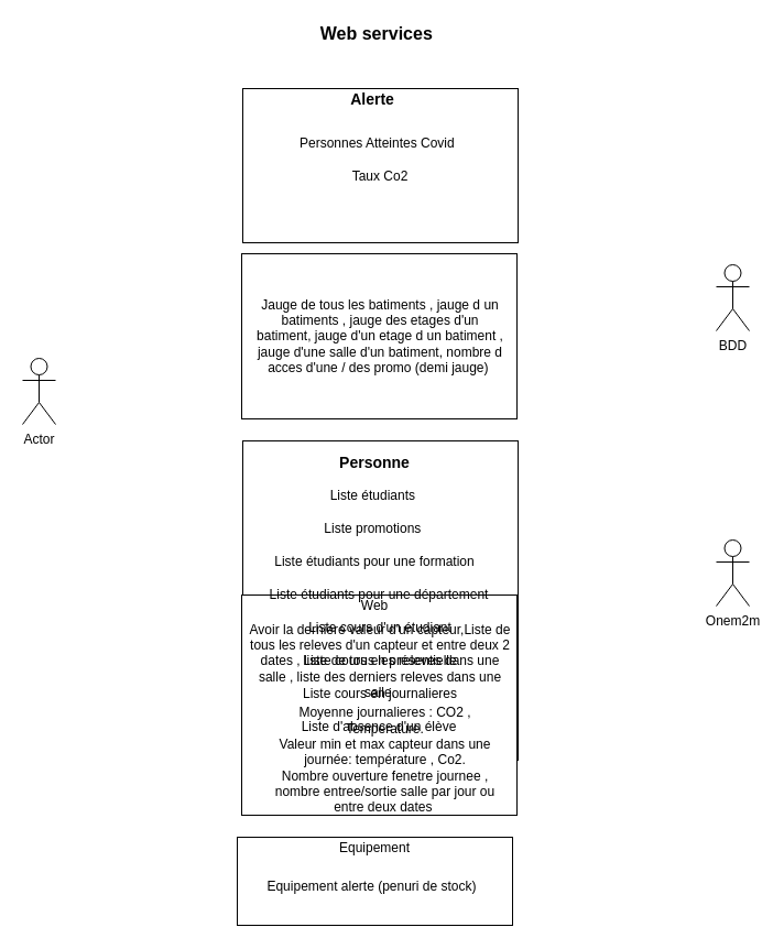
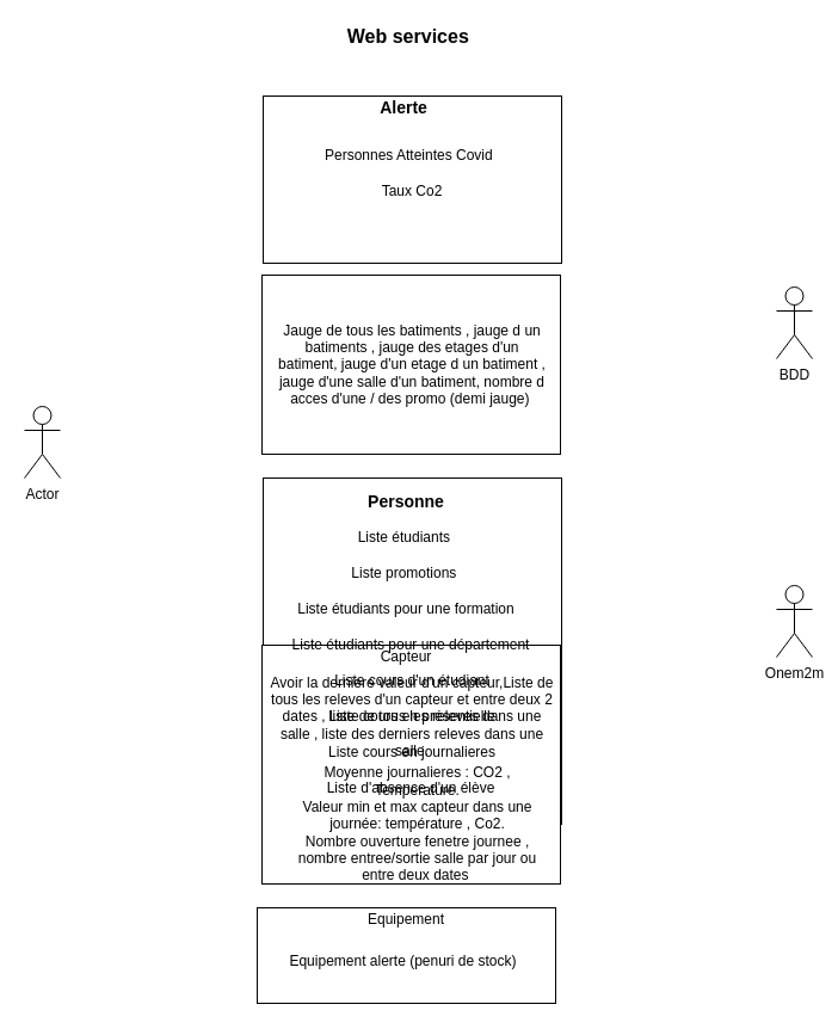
  <mxCell id="0" />
  <mxCell id="1" parent="0" />
- <mxCell id="2" value="Actor" style="shape=umlActor;verticalLabelPosition=bottom;verticalAlign=top;html=1;outlineConnect=0;" parent="1" vertex="1"><mxGeometry x="20" y="325" width="30" height="60" as="geometry" /></mxCell>
+ <mxCell id="2" value="Actor" style="shape=umlActor;verticalLabelPosition=bottom;verticalAlign=top;html=1;outlineConnect=0;" parent="1" vertex="1"><mxGeometry x="20" y="340" width="30" height="60" as="geometry" /></mxCell>
  <mxCell id="3" value="" style="rounded=0;whiteSpace=wrap;html=1;" vertex="1" parent="1"><mxGeometry x="220" y="80" width="250" height="140" as="geometry" /></mxCell>
  <mxCell id="4" value="&lt;b&gt;&lt;font style=&quot;font-size: 14px&quot;&gt;Alerte&amp;nbsp;&lt;/font&gt;&lt;/b&gt;" style="text;html=1;strokeColor=none;fillColor=none;align=center;verticalAlign=middle;whiteSpace=wrap;rounded=0;" vertex="1" parent="1"><mxGeometry x="320" y="80" width="40" height="20" as="geometry" /></mxCell>
  <mxCell id="5" value="" style="rounded=0;whiteSpace=wrap;html=1;" vertex="1" parent="1"><mxGeometry x="219" y="230" width="250" height="150" as="geometry" /></mxCell>
  <mxCell id="6" value="" style="rounded=0;whiteSpace=wrap;html=1;" vertex="1" parent="1"><mxGeometry x="220" y="400" width="250" height="290" as="geometry" /></mxCell>
  <mxCell id="7" value="&lt;b&gt;&lt;font style=&quot;font-size: 14px&quot;&gt;Personne&lt;/font&gt;&lt;/b&gt;" style="text;html=1;strokeColor=none;fillColor=none;align=center;verticalAlign=middle;whiteSpace=wrap;rounded=0;" vertex="1" parent="1"><mxGeometry x="320" y="410" width="40" height="20" as="geometry" /></mxCell>
  <mxCell id="8" value="&lt;font style=&quot;font-size: 16px&quot;&gt;&lt;b&gt;Web services&amp;nbsp;&lt;/b&gt;&lt;/font&gt;" style="text;html=1;strokeColor=none;fillColor=none;align=center;verticalAlign=middle;whiteSpace=wrap;rounded=0;" vertex="1" parent="1"><mxGeometry x="279" y="20" width="130" height="20" as="geometry" /></mxCell>
  <mxCell id="9" value="BDD" style="shape=umlActor;verticalLabelPosition=bottom;verticalAlign=top;html=1;outlineConnect=0;" vertex="1" parent="1"><mxGeometry x="650" y="240" width="30" height="60" as="geometry" /></mxCell>
  <mxCell id="10" value="Onem2m&lt;br&gt;" style="shape=umlActor;verticalLabelPosition=bottom;verticalAlign=top;html=1;outlineConnect=0;" vertex="1" parent="1"><mxGeometry x="650" y="490" width="30" height="60" as="geometry" /></mxCell>
  <mxCell id="11" value="" style="rounded=0;whiteSpace=wrap;html=1;" vertex="1" parent="1"><mxGeometry x="219" y="540" width="250" height="200" as="geometry" /></mxCell>
- <mxCell id="12" value="Web&lt;br&gt;" style="text;html=1;strokeColor=none;fillColor=none;align=center;verticalAlign=middle;whiteSpace=wrap;rounded=0;" vertex="1" parent="1"><mxGeometry x="320" y="540" width="40" height="20" as="geometry" /></mxCell>
+ <mxCell id="12" value="Capteur&lt;br&gt;" style="text;html=1;strokeColor=none;fillColor=none;align=center;verticalAlign=middle;whiteSpace=wrap;rounded=0;" vertex="1" parent="1"><mxGeometry x="320" y="540" width="40" height="20" as="geometry" /></mxCell>
  <mxCell id="13" value="" style="rounded=0;whiteSpace=wrap;html=1;" vertex="1" parent="1"><mxGeometry x="215" y="760" width="250" height="80" as="geometry" /></mxCell>
  <mxCell id="14" value="Equipement" style="text;html=1;strokeColor=none;fillColor=none;align=center;verticalAlign=middle;whiteSpace=wrap;rounded=0;" vertex="1" parent="1"><mxGeometry x="320" y="760" width="40" height="20" as="geometry" /></mxCell>
  <mxCell id="15" value="Personnes Atteintes Covid&amp;nbsp;" style="text;html=1;strokeColor=none;fillColor=none;align=center;verticalAlign=middle;whiteSpace=wrap;rounded=0;" vertex="1" parent="1"><mxGeometry x="229" y="120" width="230" height="20" as="geometry" /></mxCell>
  <mxCell id="16" value="Avoir la derniere valeur d'un capteur,Liste de tous les releves d'un capteur et entre deux 2 dates , liste de tous les releves dans une salle , liste des derniers releves dans une salle." style="text;html=1;strokeColor=none;fillColor=none;align=center;verticalAlign=middle;whiteSpace=wrap;rounded=0;" vertex="1" parent="1"><mxGeometry x="225" y="570" width="240" height="60" as="geometry" /></mxCell>
  <mxCell id="17" value="Taux Co2" style="text;html=1;strokeColor=none;fillColor=none;align=center;verticalAlign=middle;whiteSpace=wrap;rounded=0;" vertex="1" parent="1"><mxGeometry x="230" y="150" width="230" height="20" as="geometry" /></mxCell>
  <mxCell id="18" value="Moyenne journalieres : CO2 , Temperature.&lt;br&gt;Valeur min et max capteur dans une journée: température , Co2.&lt;br&gt;Nombre ouverture fenetre journee , nombre entree/sortie salle par jour ou entre deux dates&amp;nbsp;" style="text;html=1;strokeColor=none;fillColor=none;align=center;verticalAlign=middle;whiteSpace=wrap;rounded=0;" vertex="1" parent="1"><mxGeometry x="239" y="650" width="221" height="80" as="geometry" /></mxCell>
  <mxCell id="19" value="Jauge de tous les batiments , jauge d un batiments , jauge des etages d'un batiment, jauge d'un etage d un batiment , jauge d'une salle d'un batiment, nombre d acces d'une / des promo (demi jauge)&amp;nbsp;" style="text;html=1;strokeColor=none;fillColor=none;align=center;verticalAlign=middle;whiteSpace=wrap;rounded=0;" vertex="1" parent="1"><mxGeometry x="230" y="275" width="230" height="60" as="geometry" /></mxCell>
  <mxCell id="20" value="Liste étudiants&amp;nbsp;" style="text;html=1;strokeColor=none;fillColor=none;align=center;verticalAlign=middle;whiteSpace=wrap;rounded=0;" vertex="1" parent="1"><mxGeometry x="225" y="440" width="230" height="20" as="geometry" /></mxCell>
  <mxCell id="21" value="Equipement alerte (penuri de stock)" style="text;html=1;strokeColor=none;fillColor=none;align=center;verticalAlign=middle;whiteSpace=wrap;rounded=0;" vertex="1" parent="1"><mxGeometry x="225" y="780" width="225" height="50" as="geometry" /></mxCell>
  <mxCell id="22" value="Liste promotions&amp;nbsp;" style="text;html=1;strokeColor=none;fillColor=none;align=center;verticalAlign=middle;whiteSpace=wrap;rounded=0;" vertex="1" parent="1"><mxGeometry x="225" y="470" width="230" height="20" as="geometry" /></mxCell>
  <mxCell id="23" value="Liste étudiants pour une formation" style="text;html=1;strokeColor=none;fillColor=none;align=center;verticalAlign=middle;whiteSpace=wrap;rounded=0;" vertex="1" parent="1"><mxGeometry x="225" y="500" width="230" height="20" as="geometry" /></mxCell>
  <mxCell id="24" value="Liste étudiants pour une département&lt;span style=&quot;color: rgba(0 , 0 , 0 , 0) ; font-family: monospace ; font-size: 0px&quot;&gt;%3CmxGraphModel%3E%3Croot%3E%3CmxCell%20id%3D%220%22%2F%3E%3CmxCell%20id%3D%221%22%20parent%3D%220%22%2F%3E%3CmxCell%20id%3D%222%22%20value%3D%22Liste%20%C3%A9tudiants%20pour%20une%20formation%22%20style%3D%22text%3Bhtml%3D1%3BstrokeColor%3Dnone%3BfillColor%3Dnone%3Balign%3Dcenter%3BverticalAlign%3Dmiddle%3BwhiteSpace%3Dwrap%3Brounded%3D0%3B%22%20vertex%3D%221%22%20parent%3D%221%22%3E%3CmxGeometry%20x%3D%22275%22%20y%3D%22590%22%20width%3D%22230%22%20height%3D%2220%22%20as%3D%22geometry%22%2F%3E%3C%2FmxCell%3E%3C%2Froot%3E%3C%2FmxGraphModel%3E&lt;/span&gt;" style="text;html=1;strokeColor=none;fillColor=none;align=center;verticalAlign=middle;whiteSpace=wrap;rounded=0;" vertex="1" parent="1"><mxGeometry x="229" y="530" width="230" height="20" as="geometry" /></mxCell>
  <mxCell id="25" value="Liste cours d'un étudiant" style="text;html=1;strokeColor=none;fillColor=none;align=center;verticalAlign=middle;whiteSpace=wrap;rounded=0;" vertex="1" parent="1"><mxGeometry x="230" y="560" width="230" height="20" as="geometry" /></mxCell>
  <mxCell id="26" value="Liste cours en présentielle" style="text;html=1;strokeColor=none;fillColor=none;align=center;verticalAlign=middle;whiteSpace=wrap;rounded=0;" vertex="1" parent="1"><mxGeometry x="230" y="590" width="230" height="20" as="geometry" /></mxCell>
  <mxCell id="27" value="Liste cours en journalieres" style="text;html=1;strokeColor=none;fillColor=none;align=center;verticalAlign=middle;whiteSpace=wrap;rounded=0;" vertex="1" parent="1"><mxGeometry x="230" y="620" width="230" height="20" as="geometry" /></mxCell>
  <mxCell id="28" value="Liste d'absence d'un élève" style="text;html=1;strokeColor=none;fillColor=none;align=center;verticalAlign=middle;whiteSpace=wrap;rounded=0;" vertex="1" parent="1"><mxGeometry x="229" y="650" width="230" height="20" as="geometry" /></mxCell>
